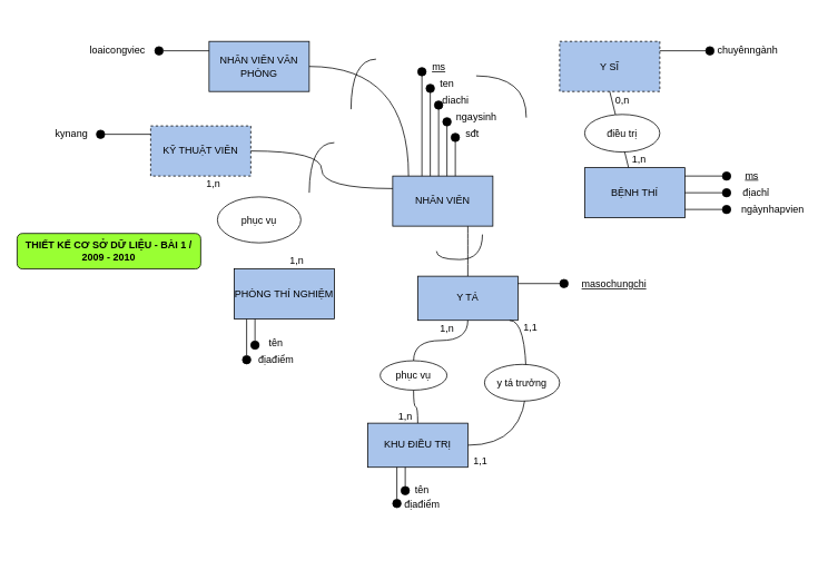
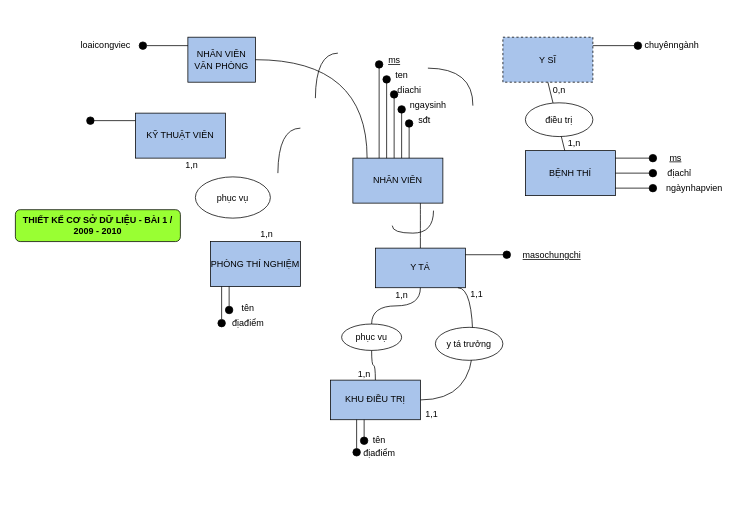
  <mxCell id="0" />
  <mxCell id="1" parent="0" />
  <mxCell id="2" value="" style="group" vertex="1" connectable="0" parent="1"><mxGeometry x="500" y="70" width="100" height="177.5" as="geometry" /></mxCell>
  <mxCell id="3" value="&lt;u&gt;ms&lt;/u&gt;" style="text;html=1;align=center;verticalAlign=middle;resizable=0;points=[];autosize=1;" parent="2" vertex="1"><mxGeometry x="10" width="30" height="20" as="geometry" /></mxCell>
  <mxCell id="4" value="diachi" style="text;html=1;align=center;verticalAlign=middle;resizable=0;points=[];autosize=1;" parent="2" vertex="1"><mxGeometry x="20" y="40" width="50" height="20" as="geometry" /></mxCell>
  <mxCell id="5" value="ngaysinh" style="text;html=1;align=center;verticalAlign=middle;resizable=0;points=[];autosize=1;" parent="2" vertex="1"><mxGeometry x="40" y="60" width="60" height="20" as="geometry" /></mxCell>
  <mxCell id="6" value="sđt" style="text;html=1;align=center;verticalAlign=middle;resizable=0;points=[];autosize=1;" parent="2" vertex="1"><mxGeometry x="50" y="80" width="30" height="20" as="geometry" /></mxCell>
  <mxCell id="7" value="" style="group" parent="2" vertex="1" connectable="0"><mxGeometry y="10" width="50" height="167.5" as="geometry" /></mxCell>
  <mxCell id="8" value="" style="verticalLabelPosition=bottom;shadow=0;dashed=0;align=center;html=1;verticalAlign=top;shape=mxgraph.electrical.transmission.testPoint;rotation=0;" parent="7" vertex="1"><mxGeometry width="10" height="160" as="geometry" /></mxCell>
  <mxCell id="9" value="" style="verticalLabelPosition=bottom;shadow=0;dashed=0;align=center;html=1;verticalAlign=top;shape=mxgraph.electrical.transmission.testPoint;rotation=0;" parent="7" vertex="1"><mxGeometry x="10" y="20" width="10" height="140" as="geometry" /></mxCell>
  <mxCell id="10" value="" style="verticalLabelPosition=bottom;shadow=0;dashed=0;align=center;html=1;verticalAlign=top;shape=mxgraph.electrical.transmission.testPoint;rotation=0;" parent="7" vertex="1"><mxGeometry x="20" y="40" width="10" height="110" as="geometry" /></mxCell>
  <mxCell id="11" value="" style="verticalLabelPosition=bottom;shadow=0;dashed=0;align=center;html=1;verticalAlign=top;shape=mxgraph.electrical.transmission.testPoint;rotation=0;" parent="7" vertex="1"><mxGeometry x="30" y="60" width="10" height="107.5" as="geometry" /></mxCell>
  <mxCell id="12" value="" style="verticalLabelPosition=bottom;shadow=0;dashed=0;align=center;html=1;verticalAlign=top;shape=mxgraph.electrical.transmission.testPoint;rotation=0;" parent="7" vertex="1"><mxGeometry x="40" y="78.75" width="10" height="81.25" as="geometry" /></mxCell>
  <mxCell id="13" value="ten" style="text;html=1;align=center;verticalAlign=middle;resizable=0;points=[];autosize=1;" parent="7" vertex="1"><mxGeometry x="20" y="10" width="30" height="20" as="geometry" /></mxCell>
  <mxCell id="14" value="0,n" style="text;html=1;align=center;verticalAlign=middle;resizable=0;points=[];autosize=1;" parent="1" vertex="1"><mxGeometry x="730" y="108.75" width="30" height="20" as="geometry" /></mxCell>
  <mxCell id="15" value="1,n" style="text;html=1;align=center;verticalAlign=middle;resizable=0;points=[];autosize=1;" parent="1" vertex="1"><mxGeometry x="240" y="210" width="30" height="20" as="geometry" /></mxCell>
  <mxCell id="16" value="1,n" style="text;html=1;align=center;verticalAlign=middle;resizable=0;points=[];autosize=1;" parent="1" vertex="1"><mxGeometry x="750" y="180" width="30" height="20" as="geometry" /></mxCell>
  <mxCell id="17" value="&lt;b&gt;THIẾT KẾ CƠ SỞ DỮ LIỆU - BÀI 1 / 2009 - 2010&lt;/b&gt;" style="rounded=1;whiteSpace=wrap;html=1;fillColor=#99FF33;" parent="1" vertex="1"><mxGeometry x="20" y="278.75" width="220" height="42.5" as="geometry" /></mxCell>
  <mxCell id="18" value="" style="group" parent="1" vertex="1" connectable="0"><mxGeometry x="260" y="335" width="50" height="160" as="geometry" /></mxCell>
  <mxCell id="19" value="" style="verticalLabelPosition=bottom;shadow=0;dashed=0;align=center;html=1;verticalAlign=top;shape=mxgraph.electrical.transmission.testPoint;rotation=-180;" parent="18" vertex="1"><mxGeometry x="30" y="15" width="10" height="85" as="geometry" /></mxCell>
  <mxCell id="20" value="" style="verticalLabelPosition=bottom;shadow=0;dashed=0;align=center;html=1;verticalAlign=top;shape=mxgraph.electrical.transmission.testPoint;rotation=-180;" parent="18" vertex="1"><mxGeometry x="40" y="22.5" width="10" height="60" as="geometry" /></mxCell>
  <mxCell id="21" value="PHÒNG THÍ NGHIỆM" style="rounded=0;whiteSpace=wrap;html=1;fillColor=#A9C4EB;" parent="1" vertex="1"><mxGeometry x="280" y="321.25" width="120" height="60" as="geometry" /></mxCell>
  <mxCell id="22" value="NHÂN VIÊN" style="rounded=0;whiteSpace=wrap;html=1;fillColor=#A9C4EB;" parent="1" vertex="1"><mxGeometry x="470" y="210" width="120" height="60" as="geometry" /></mxCell>
  <mxCell id="23" value="" style="verticalLabelPosition=bottom;shadow=0;dashed=0;align=center;html=1;verticalAlign=top;shape=mxgraph.electrical.transmission.testPoint;rotation=90;" vertex="1" parent="1"><mxGeometry x="810" y="20" width="10" height="80" as="geometry" /></mxCell>
  <mxCell id="24" value="Y SĨ" style="rounded=0;whiteSpace=wrap;html=1;fillColor=#A9C4EB;dashed=1;" vertex="1" parent="1"><mxGeometry x="670" y="48.75" width="120" height="60" as="geometry" /></mxCell>
  <mxCell id="25" value="chuyênngành" style="text;html=1;align=center;verticalAlign=middle;resizable=0;points=[];autosize=1;" vertex="1" parent="1"><mxGeometry x="850" y="50" width="90" height="20" as="geometry" /></mxCell>
  <mxCell id="26" value="" style="verticalLabelPosition=bottom;shadow=0;dashed=0;align=center;html=1;verticalAlign=top;shape=mxgraph.electrical.transmission.testPoint;rotation=-90;" vertex="1" parent="1"><mxGeometry x="220" y="20" width="10" height="80" as="geometry" /></mxCell>
- <mxCell id="27" value="NHÂN VIÊN VĂN PHÒNG" style="rounded=0;whiteSpace=wrap;html=1;fillColor=#A9C4EB;" vertex="1" parent="1"><mxGeometry x="250" y="48.75" width="120" height="60" as="geometry" /></mxCell>
+ <mxCell id="27" value="NHÂN VIÊN VĂN PHÒNG" style="rounded=0;whiteSpace=wrap;html=1;fillColor=#A9C4EB;" vertex="1" parent="1"><mxGeometry x="250" y="48.75" width="90" height="60" as="geometry" /></mxCell>
  <mxCell id="28" value="loaicongviec" style="text;html=1;align=center;verticalAlign=middle;resizable=0;points=[];autosize=1;" vertex="1" parent="1"><mxGeometry x="100" y="48.75" width="80" height="20" as="geometry" /></mxCell>
  <mxCell id="29" value="" style="verticalLabelPosition=bottom;shadow=0;dashed=0;align=center;html=1;verticalAlign=top;shape=mxgraph.electrical.transmission.testPoint;rotation=-90;" vertex="1" parent="1"><mxGeometry x="150" y="120" width="10" height="80" as="geometry" /></mxCell>
- <mxCell id="30" value="KỸ THUẬT VIÊN" style="rounded=0;whiteSpace=wrap;html=1;fillColor=#A9C4EB;dashed=1;" vertex="1" parent="1"><mxGeometry x="180" y="150" width="120" height="60" as="geometry" /></mxCell>
- <mxCell id="31" value="kynang" style="text;html=1;align=center;verticalAlign=middle;resizable=0;points=[];autosize=1;" vertex="1" parent="1"><mxGeometry x="60" y="150" width="50" height="20" as="geometry" /></mxCell>
+ <mxCell id="30" value="KỸ THUẬT VIÊN" style="rounded=0;whiteSpace=wrap;html=1;fillColor=#A9C4EB;" vertex="1" parent="1"><mxGeometry x="180" y="150" width="120" height="60" as="geometry" /></mxCell>
  <mxCell id="32" value="" style="endArrow=none;html=1;edgeStyle=orthogonalEdgeStyle;curved=1;entryX=1;entryY=0.5;entryDx=0;entryDy=0;exitX=0.158;exitY=0;exitDx=0;exitDy=0;exitPerimeter=0;" edge="1" parent="1" source="22" target="27"><mxGeometry width="50" height="50" relative="1" as="geometry"><mxPoint x="440" y="140" as="sourcePoint" /><mxPoint x="400" y="70" as="targetPoint" /></mxGeometry></mxCell>
- <mxCell id="33" value="" style="endArrow=none;html=1;edgeStyle=orthogonalEdgeStyle;curved=1;entryX=1;entryY=0.5;entryDx=0;entryDy=0;exitX=0;exitY=0.25;exitDx=0;exitDy=0;" edge="1" parent="1" source="22" target="30"><mxGeometry width="50" height="50" relative="1" as="geometry"><mxPoint x="470" y="210" as="sourcePoint" /><mxPoint x="380" y="88.75" as="targetPoint" /></mxGeometry></mxCell>
  <mxCell id="34" value="" style="endArrow=none;html=1;edgeStyle=orthogonalEdgeStyle;curved=1;" edge="1" parent="1"><mxGeometry width="50" height="50" relative="1" as="geometry"><mxPoint x="400" y="170" as="sourcePoint" /><mxPoint x="370" y="230" as="targetPoint" /></mxGeometry></mxCell>
  <mxCell id="35" value="" style="endArrow=none;html=1;edgeStyle=orthogonalEdgeStyle;curved=1;" edge="1" parent="1"><mxGeometry width="50" height="50" relative="1" as="geometry"><mxPoint x="450" y="70" as="sourcePoint" /><mxPoint x="420" y="130" as="targetPoint" /></mxGeometry></mxCell>
  <mxCell id="36" value="" style="endArrow=none;html=1;entryX=0.5;entryY=0;entryDx=0;entryDy=0;edgeStyle=orthogonalEdgeStyle;curved=1;exitX=0.75;exitY=1;exitDx=0;exitDy=0;" edge="1" parent="1" source="22" target="43"><mxGeometry width="50" height="50" relative="1" as="geometry"><mxPoint x="490" y="230" as="sourcePoint" /><mxPoint x="540" y="180" as="targetPoint" /></mxGeometry></mxCell>
  <mxCell id="37" value="" style="endArrow=none;html=1;edgeStyle=orthogonalEdgeStyle;curved=1;" edge="1" parent="1"><mxGeometry width="50" height="50" relative="1" as="geometry"><mxPoint x="570" y="90" as="sourcePoint" /><mxPoint x="630" y="140" as="targetPoint" /></mxGeometry></mxCell>
  <mxCell id="38" value="" style="endArrow=none;html=1;edgeStyle=orthogonalEdgeStyle;curved=1;" edge="1" parent="1"><mxGeometry width="50" height="50" relative="1" as="geometry"><mxPoint x="522.5" y="300" as="sourcePoint" /><mxPoint x="577.5" y="280" as="targetPoint" /><Array as="points"><mxPoint x="522.5" y="310" /><mxPoint x="577.5" y="310" /></Array></mxGeometry></mxCell>
  <mxCell id="39" value="" style="group" vertex="1" connectable="0" parent="1"><mxGeometry x="430" y="330" width="350" height="330" as="geometry" /></mxCell>
  <mxCell id="40" value="1,n" style="text;html=1;align=center;verticalAlign=middle;resizable=0;points=[];autosize=1;" parent="39" vertex="1"><mxGeometry x="90" y="52.8" width="30" height="20" as="geometry" /></mxCell>
  <mxCell id="41" value="1,1" style="text;html=1;align=center;verticalAlign=middle;resizable=0;points=[];autosize=1;" parent="39" vertex="1"><mxGeometry x="130" y="211.2" width="30" height="20" as="geometry" /></mxCell>
  <mxCell id="42" value="" style="verticalLabelPosition=bottom;shadow=0;dashed=0;align=center;html=1;verticalAlign=top;shape=mxgraph.electrical.transmission.testPoint;rotation=90;" vertex="1" parent="39"><mxGeometry x="210" y="-26.4" width="10" height="70.4" as="geometry" /></mxCell>
  <mxCell id="43" value="Y TÁ" style="rounded=0;whiteSpace=wrap;html=1;fillColor=#A9C4EB;" vertex="1" parent="39"><mxGeometry x="70" width="120" height="52.8" as="geometry" /></mxCell>
  <mxCell id="44" value="&lt;u&gt;masochungchi&lt;/u&gt;" style="text;html=1;align=center;verticalAlign=middle;resizable=0;points=[];autosize=1;" vertex="1" parent="39"><mxGeometry x="260" width="90" height="20" as="geometry" /></mxCell>
  <mxCell id="45" value="tên" style="text;html=1;align=center;verticalAlign=middle;resizable=0;points=[];autosize=1;" vertex="1" parent="39"><mxGeometry x="60" y="246.4" width="30" height="20" as="geometry" /></mxCell>
  <mxCell id="46" value="địađiểm" style="text;html=1;align=center;verticalAlign=middle;resizable=0;points=[];autosize=1;" vertex="1" parent="39"><mxGeometry x="45" y="264" width="60" height="20" as="geometry" /></mxCell>
  <mxCell id="47" value="phục vụ" style="ellipse;whiteSpace=wrap;html=1;" parent="39" vertex="1"><mxGeometry x="25" y="101.2" width="80" height="35.2" as="geometry" /></mxCell>
  <mxCell id="48" value="" style="endArrow=none;html=1;edgeStyle=orthogonalEdgeStyle;curved=1;entryX=0.5;entryY=1;entryDx=0;entryDy=0;exitX=0.5;exitY=0;exitDx=0;exitDy=0;" parent="39" source="47" target="43" edge="1"><mxGeometry width="50" height="50" relative="1" as="geometry"><mxPoint x="10" y="105.6" as="sourcePoint" /><mxPoint x="60" y="61.6" as="targetPoint" /></mxGeometry></mxCell>
  <mxCell id="49" value="" style="endArrow=none;html=1;edgeStyle=orthogonalEdgeStyle;curved=1;entryX=0.5;entryY=1;entryDx=0;entryDy=0;exitX=0.5;exitY=0;exitDx=0;exitDy=0;" edge="1" parent="39" source="57" target="47"><mxGeometry width="50" height="50" relative="1" as="geometry"><mxPoint x="70" y="176" as="sourcePoint" /><mxPoint x="130" y="52.8" as="targetPoint" /></mxGeometry></mxCell>
  <mxCell id="50" value="1,n" style="text;html=1;align=center;verticalAlign=middle;resizable=0;points=[];autosize=1;" vertex="1" parent="39"><mxGeometry x="40" y="158.4" width="30" height="20" as="geometry" /></mxCell>
  <mxCell id="51" value="" style="endArrow=none;html=1;edgeStyle=orthogonalEdgeStyle;curved=1;exitX=1;exitY=0.5;exitDx=0;exitDy=0;" edge="1" parent="39" source="57"><mxGeometry width="50" height="50" relative="1" as="geometry"><mxPoint x="-190" y="132" as="sourcePoint" /><mxPoint x="180" y="52.8" as="targetPoint" /><Array as="points"><mxPoint x="200" y="202.4" /><mxPoint x="200" y="52.8" /></Array></mxGeometry></mxCell>
  <mxCell id="52" value="y tá trưởng" style="ellipse;whiteSpace=wrap;html=1;" vertex="1" parent="39"><mxGeometry x="150" y="105.6" width="90" height="44" as="geometry" /></mxCell>
  <mxCell id="53" value="1,1" style="text;html=1;align=center;verticalAlign=middle;resizable=0;points=[];autosize=1;" vertex="1" parent="39"><mxGeometry x="190" y="50.6" width="30" height="20" as="geometry" /></mxCell>
  <mxCell id="54" value="" style="group" parent="39" vertex="1" connectable="0"><mxGeometry x="10" y="189.2" width="50" height="140.8" as="geometry" /></mxCell>
  <mxCell id="55" value="" style="verticalLabelPosition=bottom;shadow=0;dashed=0;align=center;html=1;verticalAlign=top;shape=mxgraph.electrical.transmission.testPoint;rotation=-180;" parent="54" vertex="1"><mxGeometry x="30" y="13.2" width="10" height="74.8" as="geometry" /></mxCell>
  <mxCell id="56" value="" style="verticalLabelPosition=bottom;shadow=0;dashed=0;align=center;html=1;verticalAlign=top;shape=mxgraph.electrical.transmission.testPoint;rotation=-180;" parent="54" vertex="1"><mxGeometry x="40" y="19.8" width="10" height="52.8" as="geometry" /></mxCell>
  <mxCell id="57" value="KHU ĐIỀU TRỊ" style="rounded=0;whiteSpace=wrap;html=1;fillColor=#A9C4EB;" parent="39" vertex="1"><mxGeometry x="10" y="176" width="120" height="52.8" as="geometry" /></mxCell>
  <mxCell id="58" value="" style="verticalLabelPosition=bottom;shadow=0;dashed=0;align=center;html=1;verticalAlign=top;shape=mxgraph.electrical.transmission.testPoint;rotation=90;" vertex="1" parent="1"><mxGeometry x="830" y="170" width="10" height="80" as="geometry" /></mxCell>
  <mxCell id="59" value="" style="verticalLabelPosition=bottom;shadow=0;dashed=0;align=center;html=1;verticalAlign=top;shape=mxgraph.electrical.transmission.testPoint;rotation=90;" vertex="1" parent="1"><mxGeometry x="830" y="190" width="10" height="80" as="geometry" /></mxCell>
  <mxCell id="60" value="" style="verticalLabelPosition=bottom;shadow=0;dashed=0;align=center;html=1;verticalAlign=top;shape=mxgraph.electrical.transmission.testPoint;rotation=90;" vertex="1" parent="1"><mxGeometry x="830" y="210" width="10" height="80" as="geometry" /></mxCell>
  <mxCell id="61" value="BỆNH THÍ" style="rounded=0;whiteSpace=wrap;html=1;fillColor=#A9C4EB;" vertex="1" parent="1"><mxGeometry x="700" y="200" width="120" height="60" as="geometry" /></mxCell>
  <mxCell id="62" value="&lt;u&gt;ms&lt;/u&gt;" style="text;html=1;align=center;verticalAlign=middle;resizable=0;points=[];autosize=1;" vertex="1" parent="1"><mxGeometry x="885" y="200" width="30" height="20" as="geometry" /></mxCell>
  <mxCell id="63" value="địachỉ" style="text;html=1;align=center;verticalAlign=middle;resizable=0;points=[];autosize=1;" vertex="1" parent="1"><mxGeometry x="880" y="220" width="50" height="20" as="geometry" /></mxCell>
  <mxCell id="64" value="ngàynhapvien" style="text;html=1;align=center;verticalAlign=middle;resizable=0;points=[];autosize=1;" vertex="1" parent="1"><mxGeometry x="880" y="240" width="90" height="20" as="geometry" /></mxCell>
  <mxCell id="65" value="" style="endArrow=none;html=1;entryX=0.5;entryY=1;entryDx=0;entryDy=0;" edge="1" parent="1" source="61" target="24"><mxGeometry width="50" height="50" relative="1" as="geometry"><mxPoint x="650" y="183.75" as="sourcePoint" /><mxPoint x="700" y="133.75" as="targetPoint" /></mxGeometry></mxCell>
  <mxCell id="66" value="điều trị" style="ellipse;whiteSpace=wrap;html=1;" vertex="1" parent="1"><mxGeometry x="700" y="136.25" width="90" height="45" as="geometry" /></mxCell>
  <mxCell id="67" value="tên" style="text;html=1;align=center;verticalAlign=middle;resizable=0;points=[];autosize=1;" vertex="1" parent="1"><mxGeometry x="315" y="400" width="30" height="20" as="geometry" /></mxCell>
  <mxCell id="68" value="địađiểm" style="text;html=1;align=center;verticalAlign=middle;resizable=0;points=[];autosize=1;" vertex="1" parent="1"><mxGeometry x="300" y="420" width="60" height="20" as="geometry" /></mxCell>
  <mxCell id="69" value="phục vụ" style="ellipse;whiteSpace=wrap;html=1;" parent="1" vertex="1"><mxGeometry x="260" y="235" width="100" height="55" as="geometry" /></mxCell>
  <mxCell id="70" value="1,n" style="text;html=1;align=center;verticalAlign=middle;resizable=0;points=[];autosize=1;" vertex="1" parent="1"><mxGeometry x="340" y="301.25" width="30" height="20" as="geometry" /></mxCell>
